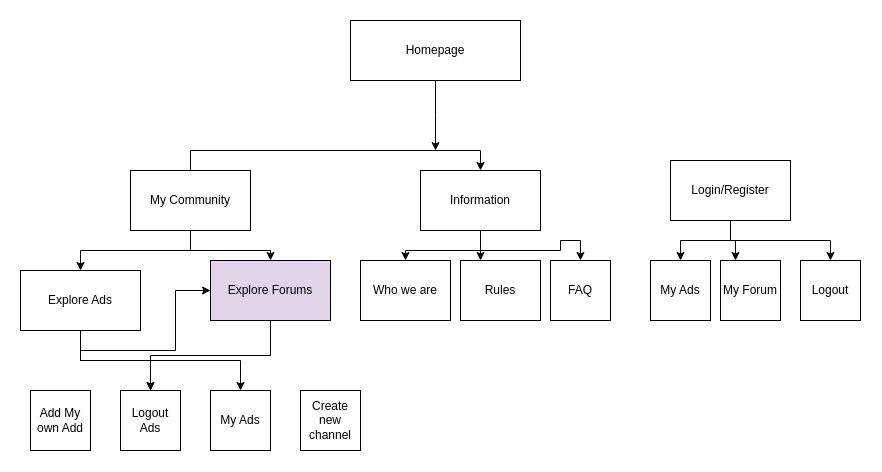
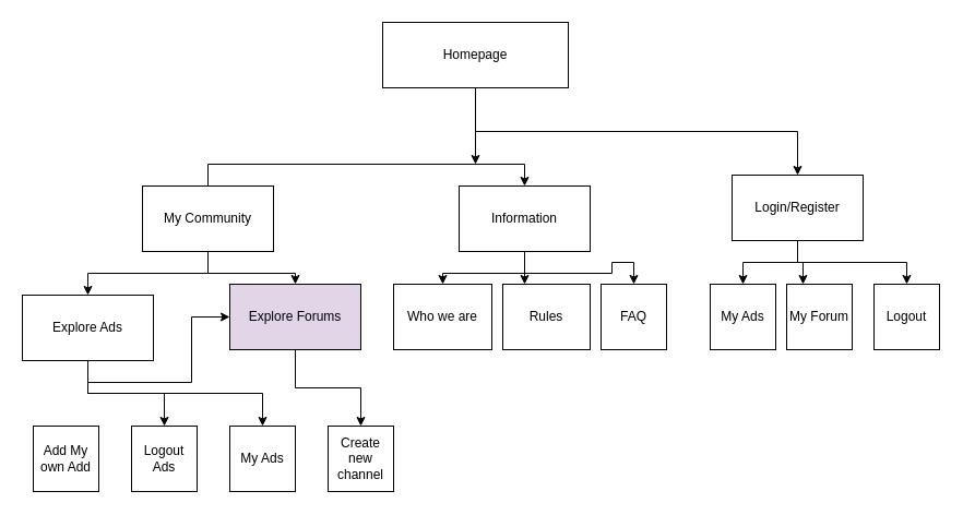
  <mxCell id="0" />
  <mxCell id="1" parent="0" />
  <mxCell id="2" style="edgeStyle=orthogonalEdgeStyle;rounded=0;orthogonalLoop=1;jettySize=auto;html=1;exitX=0.5;exitY=0;exitDx=0;exitDy=0;entryX=0.5;entryY=0;entryDx=0;entryDy=0;" edge="1" parent="1" source="8" target="12"><mxGeometry relative="1" as="geometry" /></mxCell>
  <mxCell id="3" style="edgeStyle=orthogonalEdgeStyle;rounded=0;orthogonalLoop=1;jettySize=auto;html=1;exitX=0.5;exitY=1;exitDx=0;exitDy=0;" edge="1" parent="1" source="5"><mxGeometry relative="1" as="geometry"><mxPoint x="435" y="150" as="targetPoint" /></mxGeometry></mxCell>
+ <mxCell id="4" style="edgeStyle=orthogonalEdgeStyle;rounded=0;orthogonalLoop=1;jettySize=auto;html=1;exitX=0.5;exitY=1;exitDx=0;exitDy=0;entryX=0.5;entryY=0;entryDx=0;entryDy=0;" edge="1" parent="1" source="5" target="16"><mxGeometry relative="1" as="geometry" /></mxCell>
  <mxCell id="5" value="Homepage" style="rounded=0;whiteSpace=wrap;html=1;" vertex="1" parent="1"><mxGeometry x="350" y="20" width="170" height="60" as="geometry" /></mxCell>
  <mxCell id="6" style="edgeStyle=orthogonalEdgeStyle;rounded=0;orthogonalLoop=1;jettySize=auto;html=1;exitX=0.5;exitY=1;exitDx=0;exitDy=0;" edge="1" parent="1" source="8" target="20"><mxGeometry relative="1" as="geometry" /></mxCell>
  <mxCell id="7" style="edgeStyle=orthogonalEdgeStyle;rounded=0;orthogonalLoop=1;jettySize=auto;html=1;exitX=0.5;exitY=1;exitDx=0;exitDy=0;entryX=0.5;entryY=0;entryDx=0;entryDy=0;" edge="1" parent="1" source="8" target="22"><mxGeometry relative="1" as="geometry" /></mxCell>
  <mxCell id="8" value="My Community" style="rounded=0;whiteSpace=wrap;html=1;" vertex="1" parent="1"><mxGeometry x="130" y="170" width="120" height="60" as="geometry" /></mxCell>
  <mxCell id="9" style="edgeStyle=orthogonalEdgeStyle;rounded=0;orthogonalLoop=1;jettySize=auto;html=1;exitX=0.5;exitY=1;exitDx=0;exitDy=0;entryX=0.5;entryY=0;entryDx=0;entryDy=0;" edge="1" parent="1" source="12" target="23"><mxGeometry relative="1" as="geometry" /></mxCell>
  <mxCell id="10" style="edgeStyle=orthogonalEdgeStyle;rounded=0;orthogonalLoop=1;jettySize=auto;html=1;exitX=0.5;exitY=1;exitDx=0;exitDy=0;entryX=0.25;entryY=0;entryDx=0;entryDy=0;" edge="1" parent="1" source="12" target="24"><mxGeometry relative="1" as="geometry" /></mxCell>
  <mxCell id="11" style="edgeStyle=orthogonalEdgeStyle;rounded=0;orthogonalLoop=1;jettySize=auto;html=1;exitX=0.5;exitY=1;exitDx=0;exitDy=0;entryX=0.5;entryY=0;entryDx=0;entryDy=0;" edge="1" parent="1" source="12" target="25"><mxGeometry relative="1" as="geometry" /></mxCell>
  <mxCell id="12" value="Information" style="rounded=0;whiteSpace=wrap;html=1;" vertex="1" parent="1"><mxGeometry x="420" y="170" width="120" height="60" as="geometry" /></mxCell>
  <mxCell id="13" style="edgeStyle=orthogonalEdgeStyle;rounded=0;orthogonalLoop=1;jettySize=auto;html=1;exitX=0.5;exitY=1;exitDx=0;exitDy=0;entryX=0.5;entryY=0;entryDx=0;entryDy=0;" edge="1" parent="1" source="16" target="26"><mxGeometry relative="1" as="geometry" /></mxCell>
  <mxCell id="14" style="edgeStyle=orthogonalEdgeStyle;rounded=0;orthogonalLoop=1;jettySize=auto;html=1;exitX=0.5;exitY=1;exitDx=0;exitDy=0;entryX=0.25;entryY=0;entryDx=0;entryDy=0;" edge="1" parent="1" source="16" target="27"><mxGeometry relative="1" as="geometry" /></mxCell>
  <mxCell id="15" style="edgeStyle=orthogonalEdgeStyle;rounded=0;orthogonalLoop=1;jettySize=auto;html=1;exitX=0.5;exitY=1;exitDx=0;exitDy=0;entryX=0.5;entryY=0;entryDx=0;entryDy=0;" edge="1" parent="1" source="16" target="28"><mxGeometry relative="1" as="geometry" /></mxCell>
  <mxCell id="16" value="Login/Register" style="rounded=0;whiteSpace=wrap;html=1;" vertex="1" parent="1"><mxGeometry x="670" y="160" width="120" height="60" as="geometry" /></mxCell>
  <mxCell id="17" style="edgeStyle=orthogonalEdgeStyle;rounded=0;orthogonalLoop=1;jettySize=auto;html=1;exitX=0.5;exitY=1;exitDx=0;exitDy=0;" edge="1" parent="1" source="20" target="22"><mxGeometry relative="1" as="geometry" /></mxCell>
  <mxCell id="18" style="edgeStyle=orthogonalEdgeStyle;rounded=0;orthogonalLoop=1;jettySize=auto;html=1;exitX=0.5;exitY=1;exitDx=0;exitDy=0;entryX=0.5;entryY=0;entryDx=0;entryDy=0;" edge="1" parent="1" source="20" target="30"><mxGeometry relative="1" as="geometry" /></mxCell>
  <mxCell id="19" style="edgeStyle=orthogonalEdgeStyle;rounded=0;orthogonalLoop=1;jettySize=auto;html=1;exitX=0.5;exitY=1;exitDx=0;exitDy=0;entryX=0.5;entryY=0;entryDx=0;entryDy=0;" edge="1" parent="1" source="20" target="31"><mxGeometry relative="1" as="geometry" /></mxCell>
  <mxCell id="20" value="Explore Ads" style="rounded=0;whiteSpace=wrap;html=1;" vertex="1" parent="1"><mxGeometry x="20" y="270" width="120" height="60" as="geometry" /></mxCell>
- <mxCell id="21" style="edgeStyle=orthogonalEdgeStyle;rounded=0;orthogonalLoop=1;jettySize=auto;html=1;exitX=0.5;exitY=1;exitDx=0;exitDy=0;" edge="1" parent="1" source="22" target="30"><mxGeometry relative="1" as="geometry" /></mxCell>
+ <mxCell id="21" style="edgeStyle=orthogonalEdgeStyle;rounded=0;orthogonalLoop=1;jettySize=auto;html=1;exitX=0.5;exitY=1;exitDx=0;exitDy=0;entryX=0.5;entryY=0;entryDx=0;entryDy=0;" edge="1" parent="1" source="22" target="32"><mxGeometry relative="1" as="geometry" /></mxCell>
  <mxCell id="22" value="Explore Forums" style="rounded=0;whiteSpace=wrap;html=1;fillColor=#e1d5e7;" vertex="1" parent="1"><mxGeometry x="210" y="260" width="120" height="60" as="geometry" /></mxCell>
  <mxCell id="23" value="Who we are" style="rounded=0;whiteSpace=wrap;html=1;" vertex="1" parent="1"><mxGeometry x="360" y="260" width="90" height="60" as="geometry" /></mxCell>
  <mxCell id="24" value="Rules" style="rounded=0;whiteSpace=wrap;html=1;" vertex="1" parent="1"><mxGeometry x="460" y="260" width="80" height="60" as="geometry" /></mxCell>
  <mxCell id="25" value="FAQ" style="rounded=0;whiteSpace=wrap;html=1;" vertex="1" parent="1"><mxGeometry x="550" y="260" width="60" height="60" as="geometry" /></mxCell>
  <mxCell id="26" value="My Ads" style="rounded=0;whiteSpace=wrap;html=1;" vertex="1" parent="1"><mxGeometry x="650" y="260" width="60" height="60" as="geometry" /></mxCell>
  <mxCell id="27" value="My Forum" style="rounded=0;whiteSpace=wrap;html=1;" vertex="1" parent="1"><mxGeometry x="720" y="260" width="60" height="60" as="geometry" /></mxCell>
  <mxCell id="28" value="Logout" style="rounded=0;whiteSpace=wrap;html=1;" vertex="1" parent="1"><mxGeometry x="800" y="260" width="60" height="60" as="geometry" /></mxCell>
  <mxCell id="29" value="Add My own Add" style="rounded=0;whiteSpace=wrap;html=1;" vertex="1" parent="1"><mxGeometry y="390" width="60" height="60" as="geometry" x="30" /></mxCell>
  <mxCell id="30" value="Logout Ads" style="rounded=0;whiteSpace=wrap;html=1;" vertex="1" parent="1"><mxGeometry x="120" y="390" width="60" height="60" as="geometry" /></mxCell>
  <mxCell id="31" value="My Ads" style="rounded=0;whiteSpace=wrap;html=1;" vertex="1" parent="1"><mxGeometry x="210" y="390" width="60" height="60" as="geometry" /></mxCell>
  <mxCell id="32" value="Create new channel" style="rounded=0;whiteSpace=wrap;html=1;" vertex="1" parent="1"><mxGeometry x="300" y="390" width="60" height="60" as="geometry" /></mxCell>
